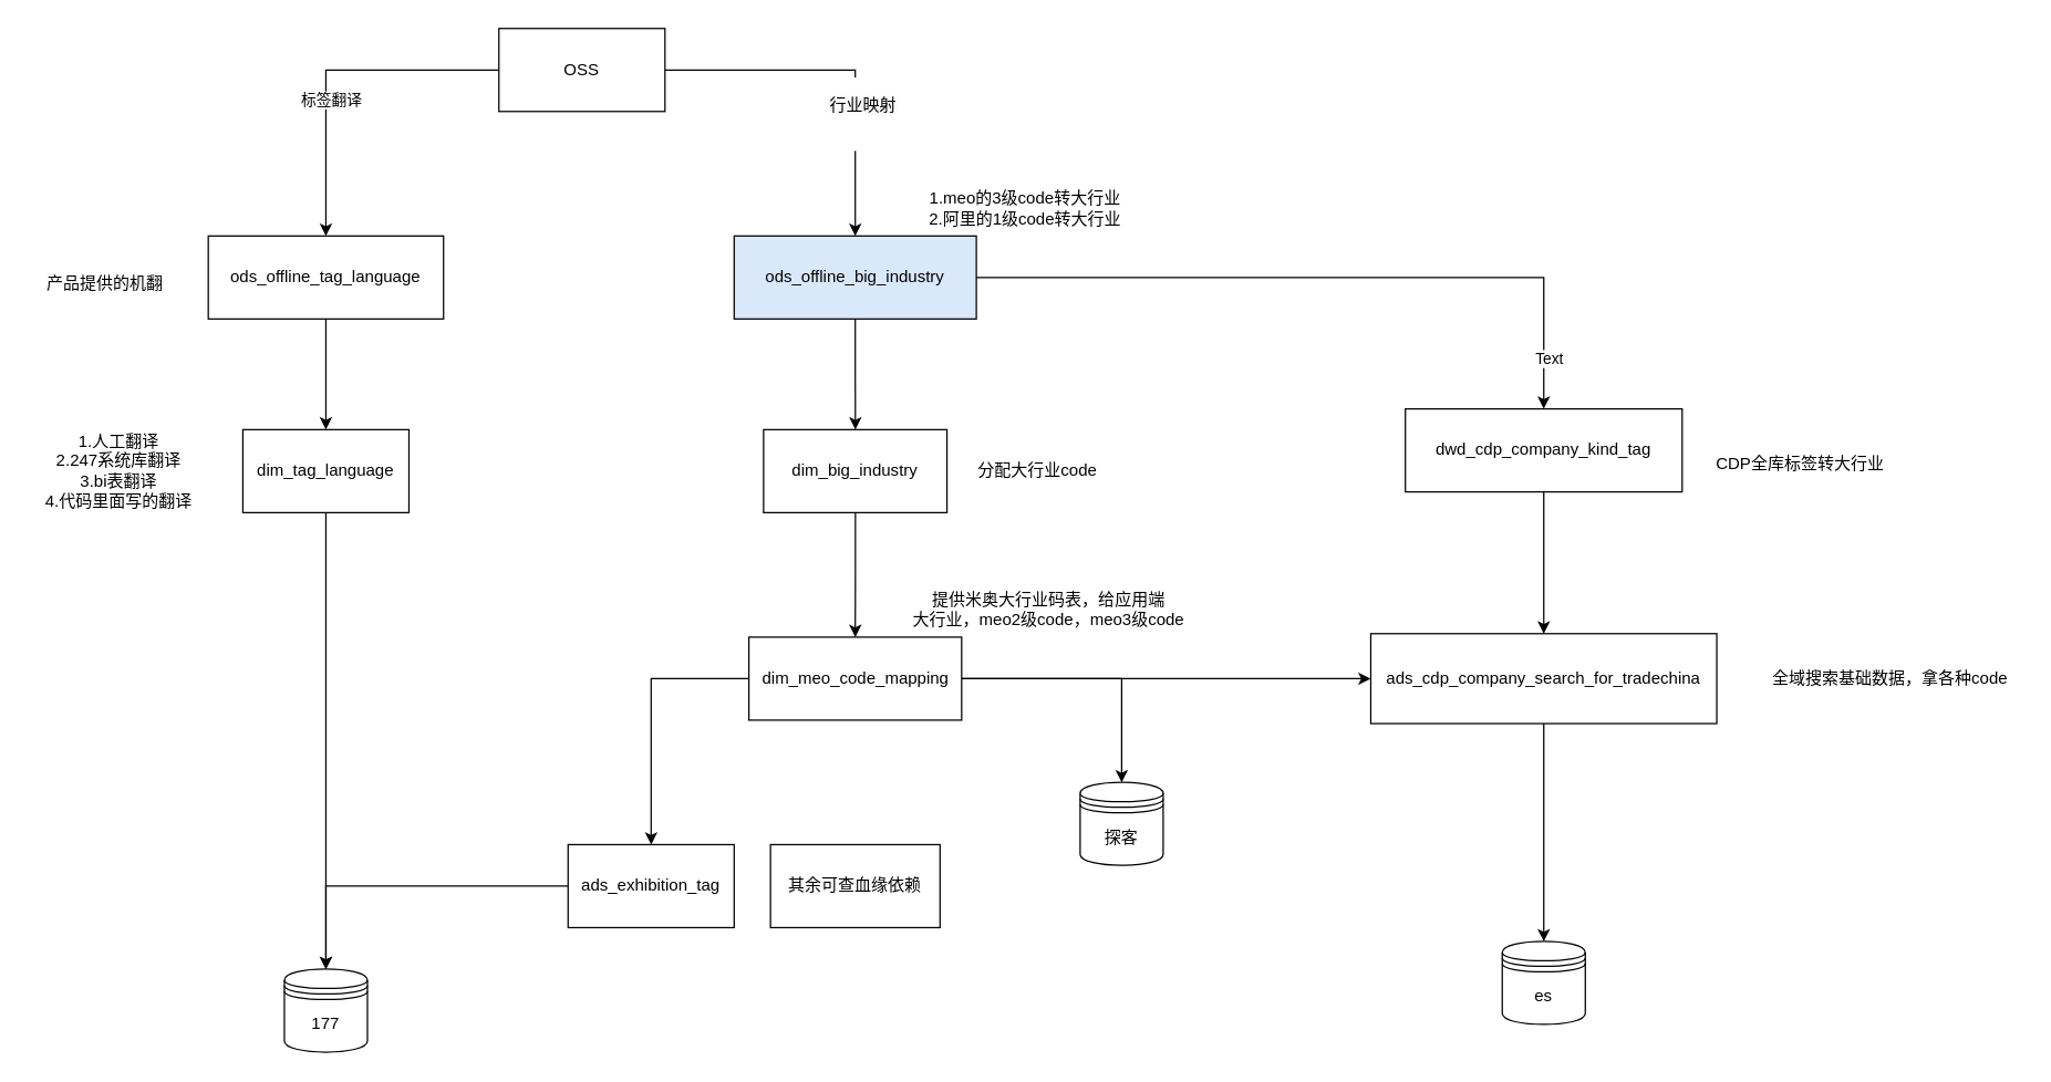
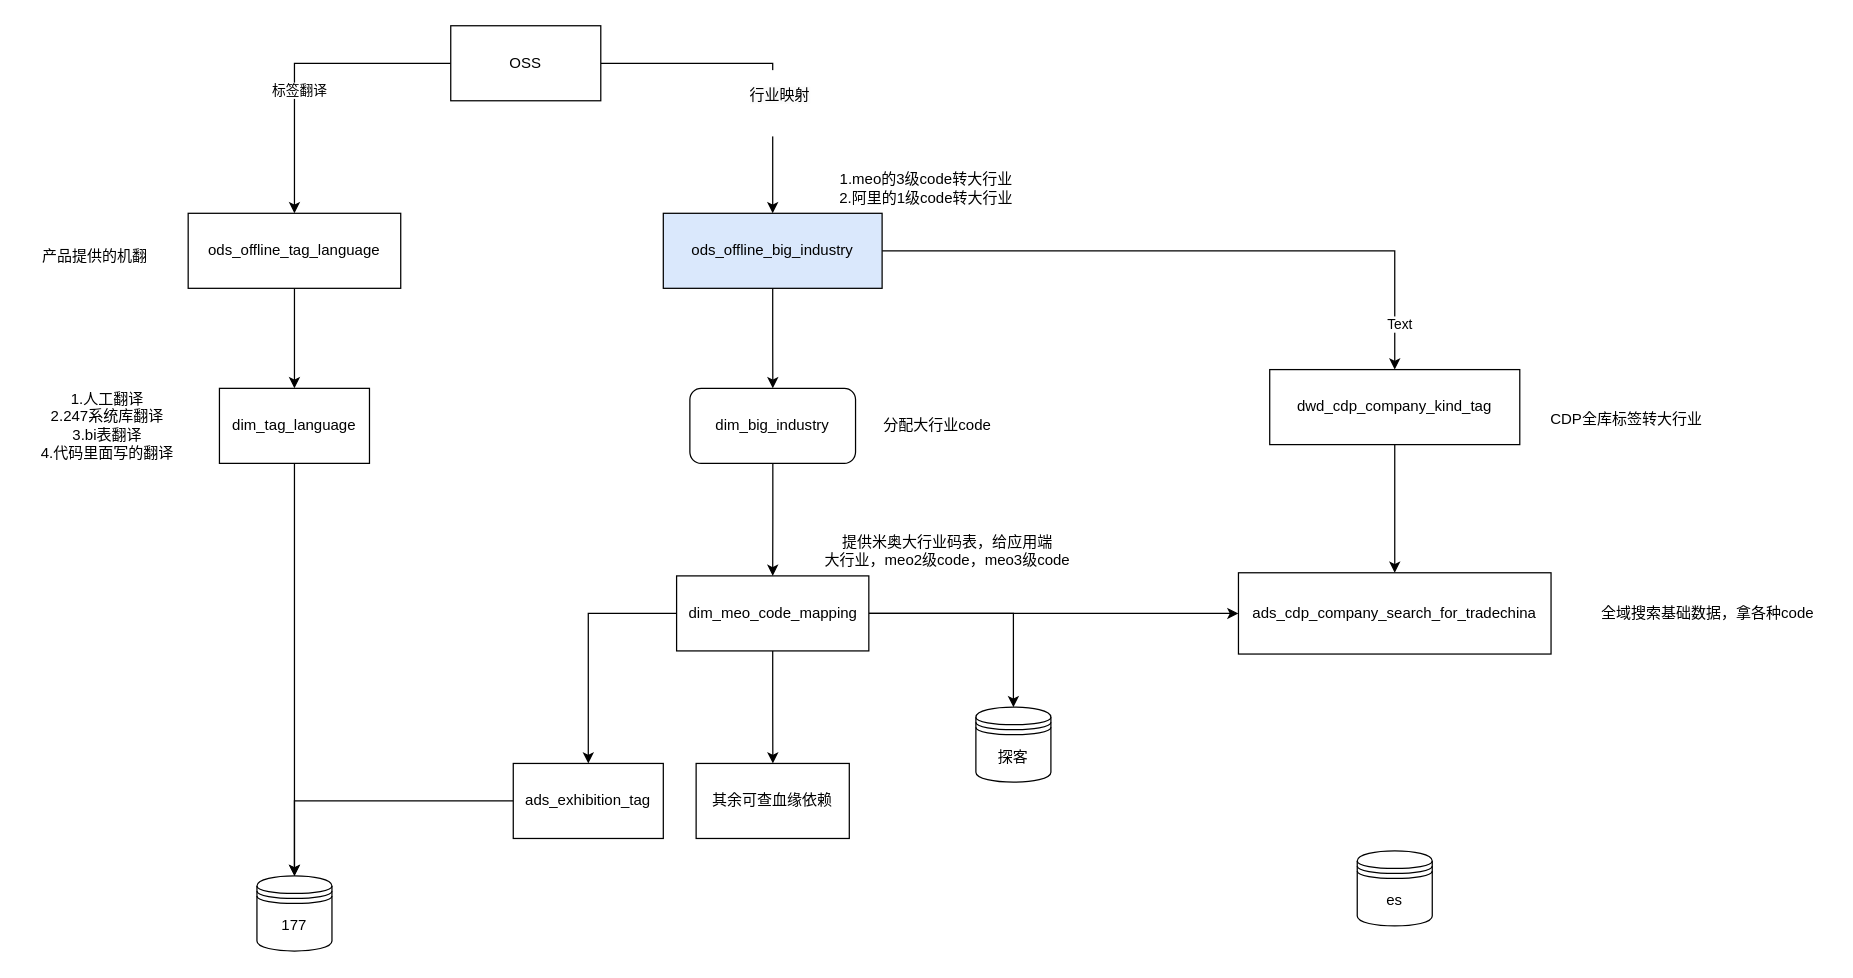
  <mxCell id="0" />
  <mxCell id="1" parent="0" />
  <mxCell id="2" value="" style="edgeStyle=orthogonalEdgeStyle;rounded=0;orthogonalLoop=1;jettySize=auto;html=1;" edge="1" parent="1" source="6" target="8"><mxGeometry relative="1" as="geometry" /></mxCell>
  <mxCell id="3" value="标签翻译" style="edgeLabel;html=1;align=center;verticalAlign=middle;resizable=0;points=[];" vertex="1" connectable="0" parent="2"><mxGeometry x="0.191" y="3" relative="1" as="geometry"><mxPoint as="offset" /></mxGeometry></mxCell>
  <mxCell id="4" value="" style="edgeStyle=orthogonalEdgeStyle;rounded=0;orthogonalLoop=1;jettySize=auto;html=1;" edge="1" parent="1" source="6" target="12"><mxGeometry relative="1" as="geometry" /></mxCell>
  <mxCell id="5" value="&#10;&lt;span style=&quot;color: rgb(0, 0, 0); font-family: Helvetica; font-size: 12px; font-style: normal; font-variant-ligatures: normal; font-variant-caps: normal; font-weight: 400; letter-spacing: normal; orphans: 2; text-align: center; text-indent: 0px; text-transform: none; widows: 2; word-spacing: 0px; -webkit-text-stroke-width: 0px; background-color: rgb(251, 251, 251); text-decoration-thickness: initial; text-decoration-style: initial; text-decoration-color: initial; float: none; display: inline !important;&quot;&gt;行业映射&lt;/span&gt;&#10;&#10;" style="edgeLabel;html=1;align=center;verticalAlign=middle;resizable=0;points=[];" vertex="1" connectable="0" parent="4"><mxGeometry x="0.314" y="5" relative="1" as="geometry"><mxPoint as="offset" /></mxGeometry></mxCell>
  <mxCell id="6" value="OSS" style="rounded=0;whiteSpace=wrap;html=1;" vertex="1" parent="1"><mxGeometry x="360" y="20" width="120" height="60" as="geometry" /></mxCell>
  <mxCell id="7" value="" style="edgeStyle=orthogonalEdgeStyle;rounded=0;orthogonalLoop=1;jettySize=auto;html=1;" edge="1" parent="1" source="8" target="16"><mxGeometry relative="1" as="geometry" /></mxCell>
  <mxCell id="8" value="ods_offline_tag_language" style="rounded=0;whiteSpace=wrap;html=1;" vertex="1" parent="1"><mxGeometry x="150" y="170" width="170" height="60" as="geometry" /></mxCell>
  <mxCell id="9" value="" style="edgeStyle=orthogonalEdgeStyle;rounded=0;orthogonalLoop=1;jettySize=auto;html=1;" edge="1" parent="1" source="12" target="14"><mxGeometry relative="1" as="geometry" /></mxCell>
  <mxCell id="10" style="edgeStyle=orthogonalEdgeStyle;rounded=0;orthogonalLoop=1;jettySize=auto;html=1;entryX=0.5;entryY=0;entryDx=0;entryDy=0;" edge="1" parent="1" source="12" target="32"><mxGeometry relative="1" as="geometry" /></mxCell>
  <mxCell id="11" value="Text" style="edgeLabel;html=1;align=center;verticalAlign=middle;resizable=0;points=[];" vertex="1" connectable="0" parent="10"><mxGeometry x="0.853" y="3" relative="1" as="geometry"><mxPoint as="offset" /></mxGeometry></mxCell>
  <mxCell id="12" value="ods_offline_big_industry" style="rounded=0;whiteSpace=wrap;html=1;fillColor=#dae8fc;" vertex="1" parent="1"><mxGeometry x="530" y="170" width="175" height="60" as="geometry" /></mxCell>
  <mxCell id="13" value="" style="edgeStyle=orthogonalEdgeStyle;rounded=0;orthogonalLoop=1;jettySize=auto;html=1;" edge="1" parent="1" source="14" target="21"><mxGeometry relative="1" as="geometry" /></mxCell>
- <mxCell id="14" value="dim_big_industry" style="whiteSpace=wrap;html=1;rounded=0;" vertex="1" parent="1"><mxGeometry x="551.25" y="310" width="132.5" height="60" as="geometry" /></mxCell>
+ <mxCell id="14" value="dim_big_industry" style="whiteSpace=wrap;html=1;rounded=1;" vertex="1" parent="1"><mxGeometry x="551.25" y="310" width="132.5" height="60" as="geometry" /></mxCell>
  <mxCell id="15" style="edgeStyle=orthogonalEdgeStyle;rounded=0;orthogonalLoop=1;jettySize=auto;html=1;" edge="1" parent="1" source="16" target="27"><mxGeometry relative="1" as="geometry" /></mxCell>
  <mxCell id="16" value="dim_tag_language" style="whiteSpace=wrap;html=1;rounded=0;" vertex="1" parent="1"><mxGeometry x="175" y="310" width="120" height="60" as="geometry" /></mxCell>
  <mxCell id="17" value="" style="edgeStyle=orthogonalEdgeStyle;rounded=0;orthogonalLoop=1;jettySize=auto;html=1;" edge="1" parent="1" source="21" target="26"><mxGeometry relative="1" as="geometry" /></mxCell>
  <mxCell id="18" style="edgeStyle=orthogonalEdgeStyle;rounded=0;orthogonalLoop=1;jettySize=auto;html=1;" edge="1" parent="1" source="21" target="28"><mxGeometry relative="1" as="geometry" /></mxCell>
  <mxCell id="19" style="edgeStyle=orthogonalEdgeStyle;rounded=0;orthogonalLoop=1;jettySize=auto;html=1;" edge="1" parent="1" source="21" target="35"><mxGeometry relative="1" as="geometry" /></mxCell>
+ <mxCell id="20" value="" style="edgeStyle=orthogonalEdgeStyle;rounded=0;orthogonalLoop=1;jettySize=auto;html=1;" edge="1" parent="1" source="21" target="37"><mxGeometry relative="1" as="geometry" /></mxCell>
  <mxCell id="21" value="dim_meo_code_mapping" style="whiteSpace=wrap;html=1;rounded=0;" vertex="1" parent="1"><mxGeometry x="540.63" y="460" width="153.75" height="60" as="geometry" /></mxCell>
  <mxCell id="22" value="分配大行业code" style="text;html=1;align=center;verticalAlign=middle;resizable=0;points=[];autosize=1;strokeColor=none;fillColor=none;" vertex="1" parent="1"><mxGeometry x="694.38" y="325" width="110" height="30" as="geometry" /></mxCell>
  <mxCell id="23" value="提供米奥大行业码表，给应用端&lt;br&gt;大行业，meo2级code，meo3级code" style="text;html=1;align=center;verticalAlign=middle;resizable=0;points=[];autosize=1;strokeColor=none;fillColor=none;" vertex="1" parent="1"><mxGeometry x="647" y="420" width="220" height="40" as="geometry" /></mxCell>
  <mxCell id="24" value="1.人工翻译&lt;br&gt;2.247系统库翻译&lt;br&gt;3.bi表翻译&lt;br&gt;4.代码里面写的翻译" style="text;html=1;align=center;verticalAlign=middle;resizable=0;points=[];autosize=1;strokeColor=none;fillColor=none;" vertex="1" parent="1"><mxGeometry x="20" y="305" width="130" height="70" as="geometry" /></mxCell>
  <mxCell id="25" style="edgeStyle=orthogonalEdgeStyle;rounded=0;orthogonalLoop=1;jettySize=auto;html=1;entryX=0.5;entryY=0;entryDx=0;entryDy=0;" edge="1" parent="1" source="26" target="27"><mxGeometry relative="1" as="geometry" /></mxCell>
  <mxCell id="26" value="ads_exhibition_tag" style="whiteSpace=wrap;html=1;rounded=0;" vertex="1" parent="1"><mxGeometry x="409.995" y="610" width="120" height="60" as="geometry" /></mxCell>
  <mxCell id="27" value="177" style="shape=datastore;whiteSpace=wrap;html=1;" vertex="1" parent="1"><mxGeometry x="205" y="700" width="60" height="60" as="geometry" /></mxCell>
  <mxCell id="28" value="探客" style="shape=datastore;whiteSpace=wrap;html=1;" vertex="1" parent="1"><mxGeometry x="780" y="565" width="60" height="60" as="geometry" /></mxCell>
  <mxCell id="29" value="1.meo的3级code转大行业&lt;br&gt;2.阿里的1级code转大行业" style="text;html=1;align=center;verticalAlign=middle;resizable=0;points=[];autosize=1;strokeColor=none;fillColor=none;" vertex="1" parent="1"><mxGeometry x="660" y="130" width="160" height="40" as="geometry" /></mxCell>
  <mxCell id="30" value="产品提供的机翻" style="text;html=1;align=center;verticalAlign=middle;resizable=0;points=[];autosize=1;strokeColor=none;fillColor=none;" vertex="1" parent="1"><mxGeometry x="20" y="190" width="110" height="30" as="geometry" /></mxCell>
  <mxCell id="31" value="" style="edgeStyle=orthogonalEdgeStyle;rounded=0;orthogonalLoop=1;jettySize=auto;html=1;" edge="1" parent="1" source="32" target="35"><mxGeometry relative="1" as="geometry" /></mxCell>
  <mxCell id="32" value="dwd_cdp_company_kind_tag" style="rounded=0;whiteSpace=wrap;html=1;" vertex="1" parent="1"><mxGeometry x="1015" y="295" width="200" height="60" as="geometry" /></mxCell>
  <mxCell id="33" value="CDP全库标签转大行业" style="text;html=1;align=center;verticalAlign=middle;resizable=0;points=[];autosize=1;strokeColor=none;fillColor=none;" vertex="1" parent="1"><mxGeometry x="1230" y="320" width="140" height="30" as="geometry" /></mxCell>
- <mxCell id="34" style="edgeStyle=orthogonalEdgeStyle;rounded=0;orthogonalLoop=1;jettySize=auto;html=1;" edge="1" parent="1" source="35" target="38"><mxGeometry relative="1" as="geometry" /></mxCell>
  <mxCell id="35" value="ads_cdp_company_search_for_tradechina" style="whiteSpace=wrap;html=1;rounded=0;" vertex="1" parent="1"><mxGeometry x="990" y="457.5" width="250" height="65" as="geometry" /></mxCell>
  <mxCell id="36" value="全域搜索基础数据，拿各种code" style="text;html=1;align=center;verticalAlign=middle;resizable=0;points=[];autosize=1;strokeColor=none;fillColor=none;" vertex="1" parent="1"><mxGeometry x="1270" y="475" width="190" height="30" as="geometry" /></mxCell>
  <mxCell id="37" value="其余可查血缘依赖" style="rounded=0;whiteSpace=wrap;html=1;" vertex="1" parent="1"><mxGeometry x="556.25" y="610" width="122.5" height="60" as="geometry" /></mxCell>
  <mxCell id="38" value="es" style="shape=datastore;whiteSpace=wrap;html=1;" vertex="1" parent="1"><mxGeometry x="1085" y="680" width="60" height="60" as="geometry" /></mxCell>
